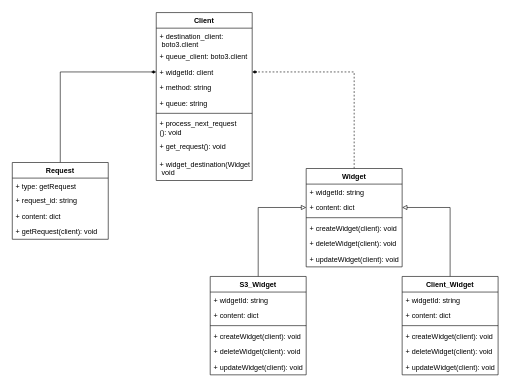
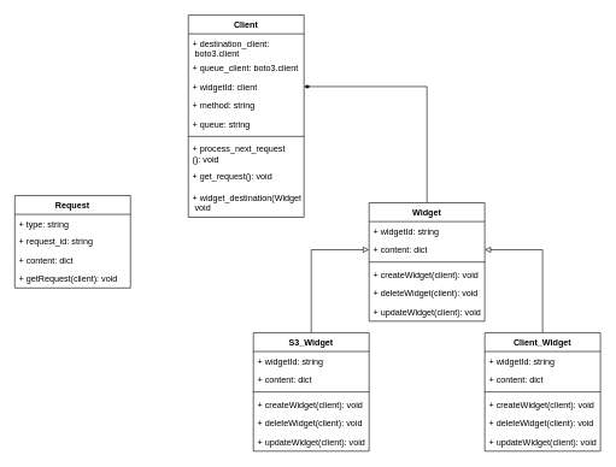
  <mxCell id="0" />
  <mxCell id="1" parent="0" />
  <mxCell id="2" value="Client" style="swimlane;fontStyle=1;align=center;verticalAlign=top;childLayout=stackLayout;horizontal=1;startSize=26;horizontalStack=0;resizeParent=1;resizeParentMax=0;resizeLast=0;collapsible=1;marginBottom=0;" parent="1" vertex="1"><mxGeometry x="260" y="20" width="160" height="280" as="geometry" /></mxCell>
  <mxCell id="3" value="+ destination_client:&#10; boto3.client" style="text;strokeColor=none;fillColor=none;align=left;verticalAlign=top;spacingLeft=4;spacingRight=4;overflow=hidden;rotatable=0;points=[[0,0.5],[1,0.5]];portConstraint=eastwest;" parent="2" vertex="1"><mxGeometry y="26" width="160" height="34" as="geometry" /></mxCell>
  <mxCell id="4" value="+ queue_client: boto3.client" style="text;strokeColor=none;fillColor=none;align=left;verticalAlign=top;spacingLeft=4;spacingRight=4;overflow=hidden;rotatable=0;points=[[0,0.5],[1,0.5]];portConstraint=eastwest;" parent="2" vertex="1"><mxGeometry y="60" width="160" height="26" as="geometry" /></mxCell>
  <mxCell id="5" value="+ widgetId: client" style="text;strokeColor=none;fillColor=none;align=left;verticalAlign=top;spacingLeft=4;spacingRight=4;overflow=hidden;rotatable=0;points=[[0,0.5],[1,0.5]];portConstraint=eastwest;" parent="2" vertex="1"><mxGeometry y="86" width="160" height="26" as="geometry" /></mxCell>
  <mxCell id="6" value="+ method: string" style="text;strokeColor=none;fillColor=none;align=left;verticalAlign=top;spacingLeft=4;spacingRight=4;overflow=hidden;rotatable=0;points=[[0,0.5],[1,0.5]];portConstraint=eastwest;" parent="2" vertex="1"><mxGeometry y="112" width="160" height="26" as="geometry" /></mxCell>
  <mxCell id="7" value="+ queue: string" style="text;strokeColor=none;fillColor=none;align=left;verticalAlign=top;spacingLeft=4;spacingRight=4;overflow=hidden;rotatable=0;points=[[0,0.5],[1,0.5]];portConstraint=eastwest;" parent="2" vertex="1"><mxGeometry y="138" width="160" height="26" as="geometry" /></mxCell>
  <mxCell id="8" value="" style="line;strokeWidth=1;fillColor=none;align=left;verticalAlign=middle;spacingTop=-1;spacingLeft=3;spacingRight=3;rotatable=0;labelPosition=right;points=[];portConstraint=eastwest;" parent="2" vertex="1"><mxGeometry y="164" width="160" height="8" as="geometry" /></mxCell>
  <mxCell id="9" value="+ process_next_request&#10;(): void" style="text;strokeColor=none;fillColor=none;align=left;verticalAlign=top;spacingLeft=4;spacingRight=4;overflow=hidden;rotatable=0;points=[[0,0.5],[1,0.5]];portConstraint=eastwest;" parent="2" vertex="1"><mxGeometry y="172" width="160" height="38" as="geometry" /></mxCell>
  <mxCell id="10" value="+ get_request(): void" style="text;strokeColor=none;fillColor=none;align=left;verticalAlign=top;spacingLeft=4;spacingRight=4;overflow=hidden;rotatable=0;points=[[0,0.5],[1,0.5]];portConstraint=eastwest;" parent="2" vertex="1"><mxGeometry y="210" width="160" height="30" as="geometry" /></mxCell>
  <mxCell id="11" value="+ widget_destination(Widget):&#10; void" style="text;strokeColor=none;fillColor=none;align=left;verticalAlign=top;spacingLeft=4;spacingRight=4;overflow=hidden;rotatable=0;points=[[0,0.5],[1,0.5]];portConstraint=eastwest;" parent="2" vertex="1"><mxGeometry y="240" width="160" height="40" as="geometry" /></mxCell>
- <mxCell id="12" style="edgeStyle=orthogonalEdgeStyle;rounded=0;orthogonalLoop=1;jettySize=auto;html=1;entryX=0;entryY=0.5;entryDx=0;entryDy=0;endArrow=diamondThin;endFill=1;" edge="1" parent="1" source="13" target="5"><mxGeometry relative="1" as="geometry" /></mxCell>
  <mxCell id="13" value="Request" style="swimlane;fontStyle=1;align=center;verticalAlign=top;childLayout=stackLayout;horizontal=1;startSize=26;horizontalStack=0;resizeParent=1;resizeParentMax=0;resizeLast=0;collapsible=1;marginBottom=0;" parent="1" vertex="1"><mxGeometry x="20" y="270" width="160" height="128" as="geometry" /></mxCell>
- <mxCell id="14" value="+ type: getRequest" style="text;strokeColor=none;fillColor=none;align=left;verticalAlign=top;spacingLeft=4;spacingRight=4;overflow=hidden;rotatable=0;points=[[0,0.5],[1,0.5]];portConstraint=eastwest;" parent="13" vertex="1"><mxGeometry y="26" width="160" height="24" as="geometry" /></mxCell>
+ <mxCell id="14" value="+ type: string" style="text;strokeColor=none;fillColor=none;align=left;verticalAlign=top;spacingLeft=4;spacingRight=4;overflow=hidden;rotatable=0;points=[[0,0.5],[1,0.5]];portConstraint=eastwest;" parent="13" vertex="1"><mxGeometry y="26" width="160" height="24" as="geometry" /></mxCell>
  <mxCell id="15" value="+ request_id: string" style="text;strokeColor=none;fillColor=none;align=left;verticalAlign=top;spacingLeft=4;spacingRight=4;overflow=hidden;rotatable=0;points=[[0,0.5],[1,0.5]];portConstraint=eastwest;" parent="13" vertex="1"><mxGeometry y="50" width="160" height="26" as="geometry" /></mxCell>
  <mxCell id="16" value="+ content: dict" style="text;strokeColor=none;fillColor=none;align=left;verticalAlign=top;spacingLeft=4;spacingRight=4;overflow=hidden;rotatable=0;points=[[0,0.5],[1,0.5]];portConstraint=eastwest;" parent="13" vertex="1"><mxGeometry y="76" width="160" height="26" as="geometry" /></mxCell>
  <mxCell id="17" value="+ getRequest(client): void" style="text;strokeColor=none;fillColor=none;align=left;verticalAlign=top;spacingLeft=4;spacingRight=4;overflow=hidden;rotatable=0;points=[[0,0.5],[1,0.5]];portConstraint=eastwest;" vertex="1" parent="13"><mxGeometry y="102" width="160" height="26" as="geometry" /></mxCell>
- <mxCell id="18" style="edgeStyle=orthogonalEdgeStyle;rounded=0;orthogonalLoop=1;jettySize=auto;html=1;entryX=1;entryY=0.5;entryDx=0;entryDy=0;endArrow=diamondThin;endFill=1;dashed=1;" edge="1" parent="1" source="19" target="5"><mxGeometry relative="1" as="geometry" /></mxCell>
+ <mxCell id="18" style="edgeStyle=orthogonalEdgeStyle;rounded=0;orthogonalLoop=1;jettySize=auto;html=1;entryX=1;entryY=0.5;entryDx=0;entryDy=0;endArrow=diamondThin;endFill=1;" edge="1" parent="1" source="19" target="5"><mxGeometry relative="1" as="geometry" /></mxCell>
  <mxCell id="19" value="Widget" style="swimlane;fontStyle=1;align=center;verticalAlign=top;childLayout=stackLayout;horizontal=1;startSize=26;horizontalStack=0;resizeParent=1;resizeParentMax=0;resizeLast=0;collapsible=1;marginBottom=0;" vertex="1" parent="1"><mxGeometry x="510" y="280" width="160" height="164" as="geometry" /></mxCell>
  <mxCell id="20" value="+ widgetId: string" style="text;strokeColor=none;fillColor=none;align=left;verticalAlign=top;spacingLeft=4;spacingRight=4;overflow=hidden;rotatable=0;points=[[0,0.5],[1,0.5]];portConstraint=eastwest;" vertex="1" parent="19"><mxGeometry y="26" width="160" height="26" as="geometry" /></mxCell>
  <mxCell id="21" value="+ content: dict" style="text;strokeColor=none;fillColor=none;align=left;verticalAlign=top;spacingLeft=4;spacingRight=4;overflow=hidden;rotatable=0;points=[[0,0.5],[1,0.5]];portConstraint=eastwest;" vertex="1" parent="19"><mxGeometry y="52" width="160" height="26" as="geometry" /></mxCell>
  <mxCell id="22" value="" style="line;strokeWidth=1;fillColor=none;align=left;verticalAlign=middle;spacingTop=-1;spacingLeft=3;spacingRight=3;rotatable=0;labelPosition=right;points=[];portConstraint=eastwest;" vertex="1" parent="19"><mxGeometry y="78" width="160" height="8" as="geometry" /></mxCell>
  <mxCell id="23" value="+ createWidget(client): void" style="text;strokeColor=none;fillColor=none;align=left;verticalAlign=top;spacingLeft=4;spacingRight=4;overflow=hidden;rotatable=0;points=[[0,0.5],[1,0.5]];portConstraint=eastwest;" vertex="1" parent="19"><mxGeometry y="86" width="160" height="26" as="geometry" /></mxCell>
  <mxCell id="24" value="+ deleteWidget(client): void" style="text;strokeColor=none;fillColor=none;align=left;verticalAlign=top;spacingLeft=4;spacingRight=4;overflow=hidden;rotatable=0;points=[[0,0.5],[1,0.5]];portConstraint=eastwest;" vertex="1" parent="19"><mxGeometry y="112" width="160" height="26" as="geometry" /></mxCell>
  <mxCell id="25" value="+ updateWidget(client): void" style="text;strokeColor=none;fillColor=none;align=left;verticalAlign=top;spacingLeft=4;spacingRight=4;overflow=hidden;rotatable=0;points=[[0,0.5],[1,0.5]];portConstraint=eastwest;" vertex="1" parent="19"><mxGeometry y="138" width="160" height="26" as="geometry" /></mxCell>
  <mxCell id="26" style="edgeStyle=orthogonalEdgeStyle;rounded=0;orthogonalLoop=1;jettySize=auto;html=1;entryX=0;entryY=0.5;entryDx=0;entryDy=0;endArrow=block;endFill=0;" edge="1" parent="1" source="27" target="21"><mxGeometry relative="1" as="geometry" /></mxCell>
  <mxCell id="27" value="S3_Widget" style="swimlane;fontStyle=1;align=center;verticalAlign=top;childLayout=stackLayout;horizontal=1;startSize=26;horizontalStack=0;resizeParent=1;resizeParentMax=0;resizeLast=0;collapsible=1;marginBottom=0;" vertex="1" parent="1"><mxGeometry x="350" y="460" width="160" height="164" as="geometry" /></mxCell>
  <mxCell id="28" value="+ widgetId: string" style="text;strokeColor=none;fillColor=none;align=left;verticalAlign=top;spacingLeft=4;spacingRight=4;overflow=hidden;rotatable=0;points=[[0,0.5],[1,0.5]];portConstraint=eastwest;" vertex="1" parent="27"><mxGeometry y="26" width="160" height="26" as="geometry" /></mxCell>
  <mxCell id="29" value="+ content: dict" style="text;strokeColor=none;fillColor=none;align=left;verticalAlign=top;spacingLeft=4;spacingRight=4;overflow=hidden;rotatable=0;points=[[0,0.5],[1,0.5]];portConstraint=eastwest;" vertex="1" parent="27"><mxGeometry y="52" width="160" height="26" as="geometry" /></mxCell>
  <mxCell id="30" value="" style="line;strokeWidth=1;fillColor=none;align=left;verticalAlign=middle;spacingTop=-1;spacingLeft=3;spacingRight=3;rotatable=0;labelPosition=right;points=[];portConstraint=eastwest;" vertex="1" parent="27"><mxGeometry y="78" width="160" height="8" as="geometry" /></mxCell>
  <mxCell id="31" value="+ createWidget(client): void" style="text;strokeColor=none;fillColor=none;align=left;verticalAlign=top;spacingLeft=4;spacingRight=4;overflow=hidden;rotatable=0;points=[[0,0.5],[1,0.5]];portConstraint=eastwest;" vertex="1" parent="27"><mxGeometry y="86" width="160" height="26" as="geometry" /></mxCell>
  <mxCell id="32" value="+ deleteWidget(client): void" style="text;strokeColor=none;fillColor=none;align=left;verticalAlign=top;spacingLeft=4;spacingRight=4;overflow=hidden;rotatable=0;points=[[0,0.5],[1,0.5]];portConstraint=eastwest;" vertex="1" parent="27"><mxGeometry y="112" width="160" height="26" as="geometry" /></mxCell>
  <mxCell id="33" value="+ updateWidget(client): void" style="text;strokeColor=none;fillColor=none;align=left;verticalAlign=top;spacingLeft=4;spacingRight=4;overflow=hidden;rotatable=0;points=[[0,0.5],[1,0.5]];portConstraint=eastwest;" vertex="1" parent="27"><mxGeometry y="138" width="160" height="26" as="geometry" /></mxCell>
  <mxCell id="34" style="edgeStyle=orthogonalEdgeStyle;rounded=0;orthogonalLoop=1;jettySize=auto;html=1;entryX=1;entryY=0.5;entryDx=0;entryDy=0;endArrow=block;endFill=0;" edge="1" parent="1" source="35" target="21"><mxGeometry relative="1" as="geometry" /></mxCell>
  <mxCell id="35" value="Client_Widget" style="swimlane;fontStyle=1;align=center;verticalAlign=top;childLayout=stackLayout;horizontal=1;startSize=26;horizontalStack=0;resizeParent=1;resizeParentMax=0;resizeLast=0;collapsible=1;marginBottom=0;" vertex="1" parent="1"><mxGeometry x="670" y="460" width="160" height="164" as="geometry" /></mxCell>
  <mxCell id="36" value="+ widgetId: string" style="text;strokeColor=none;fillColor=none;align=left;verticalAlign=top;spacingLeft=4;spacingRight=4;overflow=hidden;rotatable=0;points=[[0,0.5],[1,0.5]];portConstraint=eastwest;" vertex="1" parent="35"><mxGeometry y="26" width="160" height="26" as="geometry" /></mxCell>
  <mxCell id="37" value="+ content: dict" style="text;strokeColor=none;fillColor=none;align=left;verticalAlign=top;spacingLeft=4;spacingRight=4;overflow=hidden;rotatable=0;points=[[0,0.5],[1,0.5]];portConstraint=eastwest;" vertex="1" parent="35"><mxGeometry y="52" width="160" height="26" as="geometry" /></mxCell>
  <mxCell id="38" value="" style="line;strokeWidth=1;fillColor=none;align=left;verticalAlign=middle;spacingTop=-1;spacingLeft=3;spacingRight=3;rotatable=0;labelPosition=right;points=[];portConstraint=eastwest;" vertex="1" parent="35"><mxGeometry y="78" width="160" height="8" as="geometry" /></mxCell>
  <mxCell id="39" value="+ createWidget(client): void" style="text;strokeColor=none;fillColor=none;align=left;verticalAlign=top;spacingLeft=4;spacingRight=4;overflow=hidden;rotatable=0;points=[[0,0.5],[1,0.5]];portConstraint=eastwest;" vertex="1" parent="35"><mxGeometry y="86" width="160" height="26" as="geometry" /></mxCell>
  <mxCell id="40" value="+ deleteWidget(client): void" style="text;strokeColor=none;fillColor=none;align=left;verticalAlign=top;spacingLeft=4;spacingRight=4;overflow=hidden;rotatable=0;points=[[0,0.5],[1,0.5]];portConstraint=eastwest;" vertex="1" parent="35"><mxGeometry y="112" width="160" height="26" as="geometry" /></mxCell>
  <mxCell id="41" value="+ updateWidget(client): void" style="text;strokeColor=none;fillColor=none;align=left;verticalAlign=top;spacingLeft=4;spacingRight=4;overflow=hidden;rotatable=0;points=[[0,0.5],[1,0.5]];portConstraint=eastwest;" vertex="1" parent="35"><mxGeometry y="138" width="160" height="26" as="geometry" /></mxCell>
